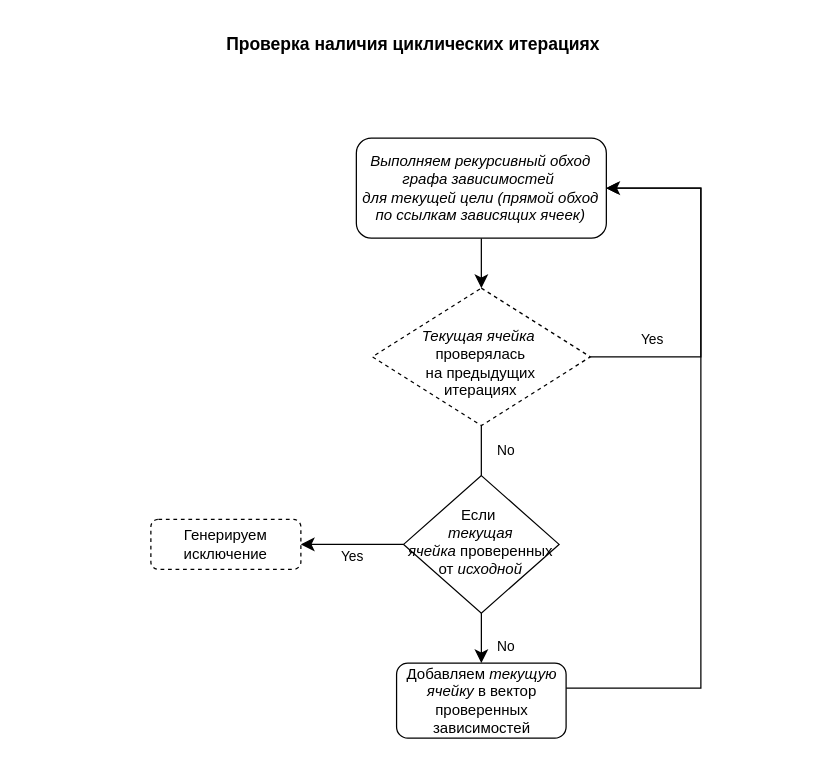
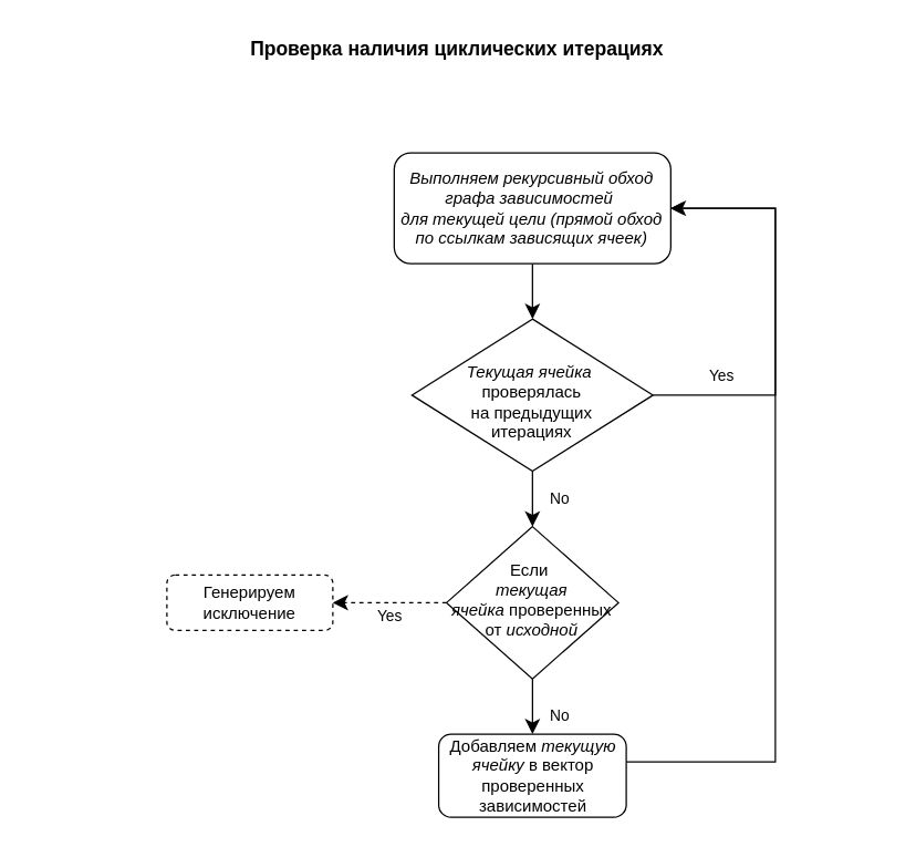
  <mxCell id="0" />
  <mxCell id="1" parent="0" />
  <mxCell id="2" value="" style="rounded=0;html=1;jettySize=auto;orthogonalLoop=1;fontSize=11;endArrow=classic;endFill=1;endSize=8;strokeWidth=1;shadow=0;labelBackgroundColor=none;edgeStyle=orthogonalEdgeStyle;" parent="1" source="14" target="4" edge="1"><mxGeometry relative="1" as="geometry" /></mxCell>
- <mxCell id="3" value="No" style="rounded=0;html=1;jettySize=auto;orthogonalLoop=1;fontSize=11;endArrow=none;endFill=1;endSize=8;strokeWidth=1;shadow=0;labelBackgroundColor=none;edgeStyle=orthogonalEdgeStyle;" parent="1" source="4" target="7" edge="1"><mxGeometry x="0.006" y="20" relative="1" as="geometry"><mxPoint as="offset" /></mxGeometry></mxCell>
- <mxCell id="4" value="&lt;br&gt;&lt;i&gt;Текущая ячейка&lt;/i&gt;&amp;nbsp;&lt;br&gt;проверялась &lt;br&gt;на предыдущих&lt;br&gt;итерациях" style="rhombus;whiteSpace=wrap;html=1;shadow=0;fontFamily=Helvetica;fontSize=12;align=center;strokeWidth=1;spacing=6;spacingTop=-4;dashed=1;" parent="1" vertex="1"><mxGeometry x="297.18" y="230" width="174.38" height="110" as="geometry" /></mxCell>
+ <mxCell id="3" value="No" style="rounded=0;html=1;jettySize=auto;orthogonalLoop=1;fontSize=11;endArrow=classic;endFill=1;endSize=8;strokeWidth=1;shadow=0;labelBackgroundColor=none;edgeStyle=orthogonalEdgeStyle;" parent="1" source="4" target="7" edge="1"><mxGeometry x="0.006" y="20" relative="1" as="geometry"><mxPoint as="offset" /></mxGeometry></mxCell>
+ <mxCell id="4" value="&lt;br&gt;&lt;i&gt;Текущая ячейка&lt;/i&gt;&amp;nbsp;&lt;br&gt;проверялась &lt;br&gt;на предыдущих&lt;br&gt;итерациях" style="rhombus;whiteSpace=wrap;html=1;shadow=0;fontFamily=Helvetica;fontSize=12;align=center;strokeWidth=1;spacing=6;spacingTop=-4;" parent="1" vertex="1"><mxGeometry x="297.18" y="230" width="174.38" height="110" as="geometry" /></mxCell>
  <mxCell id="5" value="No" style="rounded=0;html=1;jettySize=auto;orthogonalLoop=1;fontSize=11;endArrow=classic;endFill=1;endSize=8;strokeWidth=1;shadow=0;labelBackgroundColor=none;edgeStyle=orthogonalEdgeStyle;" parent="1" source="7" target="9" edge="1"><mxGeometry x="0.333" y="20" relative="1" as="geometry"><mxPoint as="offset" /></mxGeometry></mxCell>
- <mxCell id="6" value="Yes" style="edgeStyle=orthogonalEdgeStyle;rounded=0;html=1;jettySize=auto;orthogonalLoop=1;fontSize=11;endArrow=classic;endFill=1;endSize=8;strokeWidth=1;shadow=0;labelBackgroundColor=none;" parent="1" source="7" target="10" edge="1"><mxGeometry y="10" relative="1" as="geometry"><mxPoint as="offset" /></mxGeometry></mxCell>
+ <mxCell id="6" value="Yes" style="edgeStyle=orthogonalEdgeStyle;rounded=0;html=1;jettySize=auto;orthogonalLoop=1;fontSize=11;endArrow=classic;endFill=1;endSize=8;strokeWidth=1;shadow=0;labelBackgroundColor=none;dashed=1;" parent="1" source="7" target="10" edge="1"><mxGeometry y="10" relative="1" as="geometry"><mxPoint as="offset" /></mxGeometry></mxCell>
  <mxCell id="7" value="Если&amp;nbsp;&lt;br style=&quot;border-color: var(--border-color);&quot;&gt;&lt;i style=&quot;border-color: var(--border-color);&quot;&gt;текущая ячейка&lt;/i&gt;&amp;nbsp;проверенных от&amp;nbsp;&lt;i style=&quot;border-color: var(--border-color);&quot;&gt;исходной&lt;/i&gt;" style="rhombus;whiteSpace=wrap;html=1;shadow=0;fontFamily=Helvetica;fontSize=12;align=center;strokeWidth=1;spacing=6;spacingTop=-4;" parent="1" vertex="1"><mxGeometry x="322.19" y="380" width="124.37" height="110" as="geometry" /></mxCell>
  <mxCell id="8" value="" style="edgeStyle=orthogonalEdgeStyle;rounded=0;orthogonalLoop=1;jettySize=auto;html=1;labelBackgroundColor=none;endFill=1;endSize=8;strokeWidth=1;shadow=0;" parent="1" source="9" target="14" edge="1"><mxGeometry relative="1" as="geometry"><mxPoint x="540" y="580" as="targetPoint" /><Array as="points"><mxPoint x="560" y="550" /><mxPoint x="560" y="150" /></Array></mxGeometry></mxCell>
  <mxCell id="9" value="Добавляем &lt;i&gt;текущую ячейку&lt;/i&gt;&amp;nbsp;в вектор проверенных зависимостей" style="rounded=1;whiteSpace=wrap;html=1;fontSize=12;glass=0;strokeWidth=1;shadow=0;" parent="1" vertex="1"><mxGeometry x="316.56" y="530" width="135.62" height="60" as="geometry" /></mxCell>
  <mxCell id="10" value="Генерируем исключение" style="rounded=1;whiteSpace=wrap;html=1;fontSize=12;glass=0;strokeWidth=1;shadow=0;dashed=1;" parent="1" vertex="1"><mxGeometry x="120" y="415" width="120" height="40" as="geometry" /></mxCell>
  <mxCell id="11" value="&lt;b&gt;&lt;font style=&quot;font-size: 14px;&quot;&gt;Проверка наличия циклических итерациях&lt;/font&gt;&lt;/b&gt;" style="text;html=1;strokeColor=none;fillColor=none;align=center;verticalAlign=middle;whiteSpace=wrap;rounded=0;" parent="1" vertex="1"><mxGeometry x="20" y="20" width="620" height="30" as="geometry" /></mxCell>
  <mxCell id="12" value="" style="edgeStyle=orthogonalEdgeStyle;rounded=0;orthogonalLoop=1;jettySize=auto;html=1;" parent="1" source="4" target="14" edge="1"><mxGeometry relative="1" as="geometry"><mxPoint x="584.37" y="170" as="sourcePoint" /><Array as="points"><mxPoint x="560" y="285" /><mxPoint x="560" y="150" /></Array></mxGeometry></mxCell>
  <mxCell id="13" value="Yes" style="edgeLabel;html=1;align=center;verticalAlign=middle;resizable=0;points=[];" parent="12" vertex="1" connectable="0"><mxGeometry x="-0.792" relative="1" as="geometry"><mxPoint x="18" y="-15" as="offset" /></mxGeometry></mxCell>
  <mxCell id="14" value="&lt;font style=&quot;font-size: 12px;&quot;&gt;&lt;i&gt;Выполняем рекурсивный обход графа зависимостей&amp;nbsp;&lt;br&gt;для текущей цели (прямой обход по ссылкам зависящих ячеек)&lt;br&gt;&lt;/i&gt;&lt;/font&gt;" style="rounded=1;whiteSpace=wrap;html=1;" parent="1" vertex="1"><mxGeometry x="284.38" y="110" width="200" height="80" as="geometry" /></mxCell>
